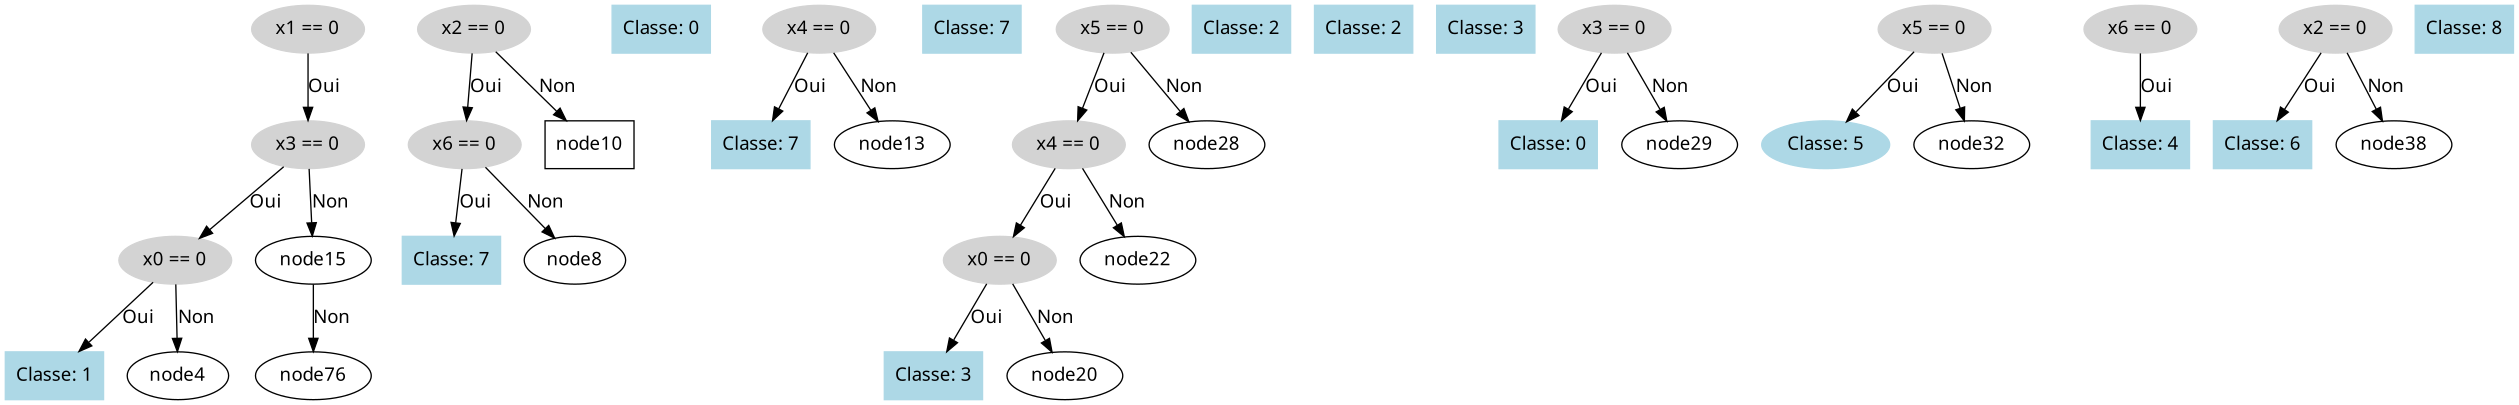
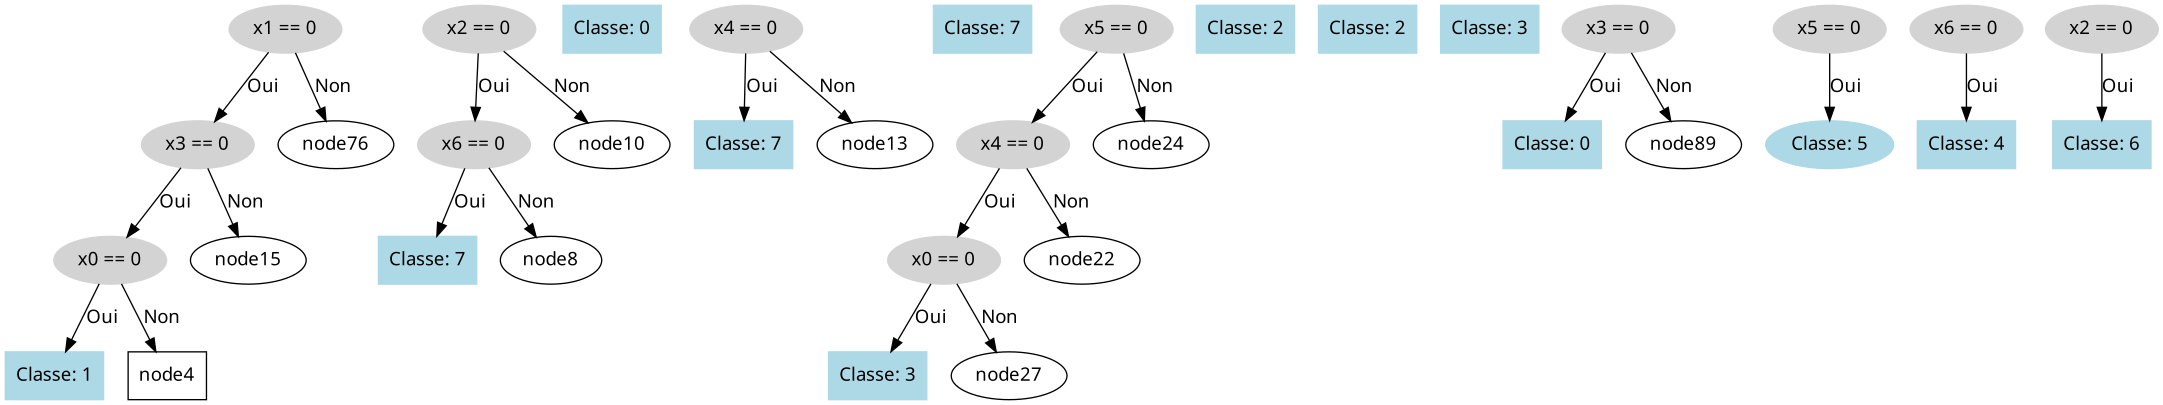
  digraph {
    fontname="Noto Sans"
    node [color=lightblue fontname="Noto Sans" shape=ellipse style=filled]
    edge [fontname="Noto Sans"]
    n1 [color=lightgray label="x1 == 0"]
    n2 [color=lightgray label="x3 == 0"]
    n3 [label=node76 color="" shape="" style=""]
    n4 [color=lightgray label="x0 == 0"]
    node15 [color="" shape="" style=""]
    n6 [label="Classe: 1" shape=box]
-   node4 [color="" shape="" style=""]
+   node4 [shape=box color="" style=""]
    n8 [color=lightgray label="x2 == 0"]
    n9 [color=lightgray label="x6 == 0"]
-   node10 [shape=box color="" style=""]
+   node10 [color="" shape="" style=""]
    n11 [label="Classe: 7" shape=box]
    node8 [color="" shape="" style=""]
    n13 [label="Classe: 0" shape=box]
    n14 [color=lightgray label="x4 == 0"]
    n15 [label="Classe: 7" shape=box]
    node13 [color="" shape="" style=""]
    n17 [label="Classe: 7" shape=box]
    n18 [color=lightgray label="x5 == 0"]
    n19 [color=lightgray label="x4 == 0"]
-   node24 [label=node28 color="" shape="" style=""]
+   node24 [color="" shape="" style=""]
    n21 [color=lightgray label="x0 == 0"]
    node22 [color="" shape="" style=""]
    n23 [label="Classe: 3" shape=box]
-   node20 [color="" shape="" style=""]
+   node20 [label=node27 color="" shape="" style=""]
    n25 [label="Classe: 2" shape=box]
    n26 [label="Classe: 2" shape=box]
    n27 [label="Classe: 3" shape=box]
    n28 [color=lightgray label="x3 == 0"]
    n29 [label="Classe: 0" shape=box]
-   node29 [color="" shape="" style=""]
+   node29 [label=node89 color="" shape="" style=""]
    n31 [color=lightgray label="x5 == 0"]
    n32 [label="Classe: 5"]
-   node32 [color="" shape="" style=""]
    n34 [color=lightgray label="x6 == 0"]
    n35 [label="Classe: 4" shape=box]
    n36 [color=lightgray label="x2 == 0"]
    n37 [label="Classe: 6" shape=box]
-   node38 [color="" shape="" style=""]
-   n39 [label="Classe: 8" shape=box]
    n1 -> n2 [label=Oui]
-   node15 -> n3 [label=Non]
+   n1 -> n3 [label=Non]
    n2 -> n4 [label=Oui]
    n2 -> node15 [label=Non]
    n4 -> n6 [label=Oui]
    n4 -> node4 [label=Non]
    n8 -> n9 [label=Oui]
    n8 -> node10 [label=Non]
    n9 -> n11 [label=Oui]
    n9 -> node8 [label=Non]
    n14 -> n15 [label=Oui]
    n14 -> node13 [label=Non]
    n18 -> n19 [label=Oui]
    n18 -> node24 [label=Non]
    n19 -> n21 [label=Oui]
    n19 -> node22 [label=Non]
    n21 -> n23 [label=Oui]
    n21 -> node20 [label=Non]
    n28 -> n29 [label=Oui]
    n28 -> node29 [label=Non]
    n31 -> n32 [label=Oui]
-   n31 -> node32 [label=Non]
    n34 -> n35 [label=Oui]
    n36 -> n37 [label=Oui]
-   n36 -> node38 [label=Non]
  }
